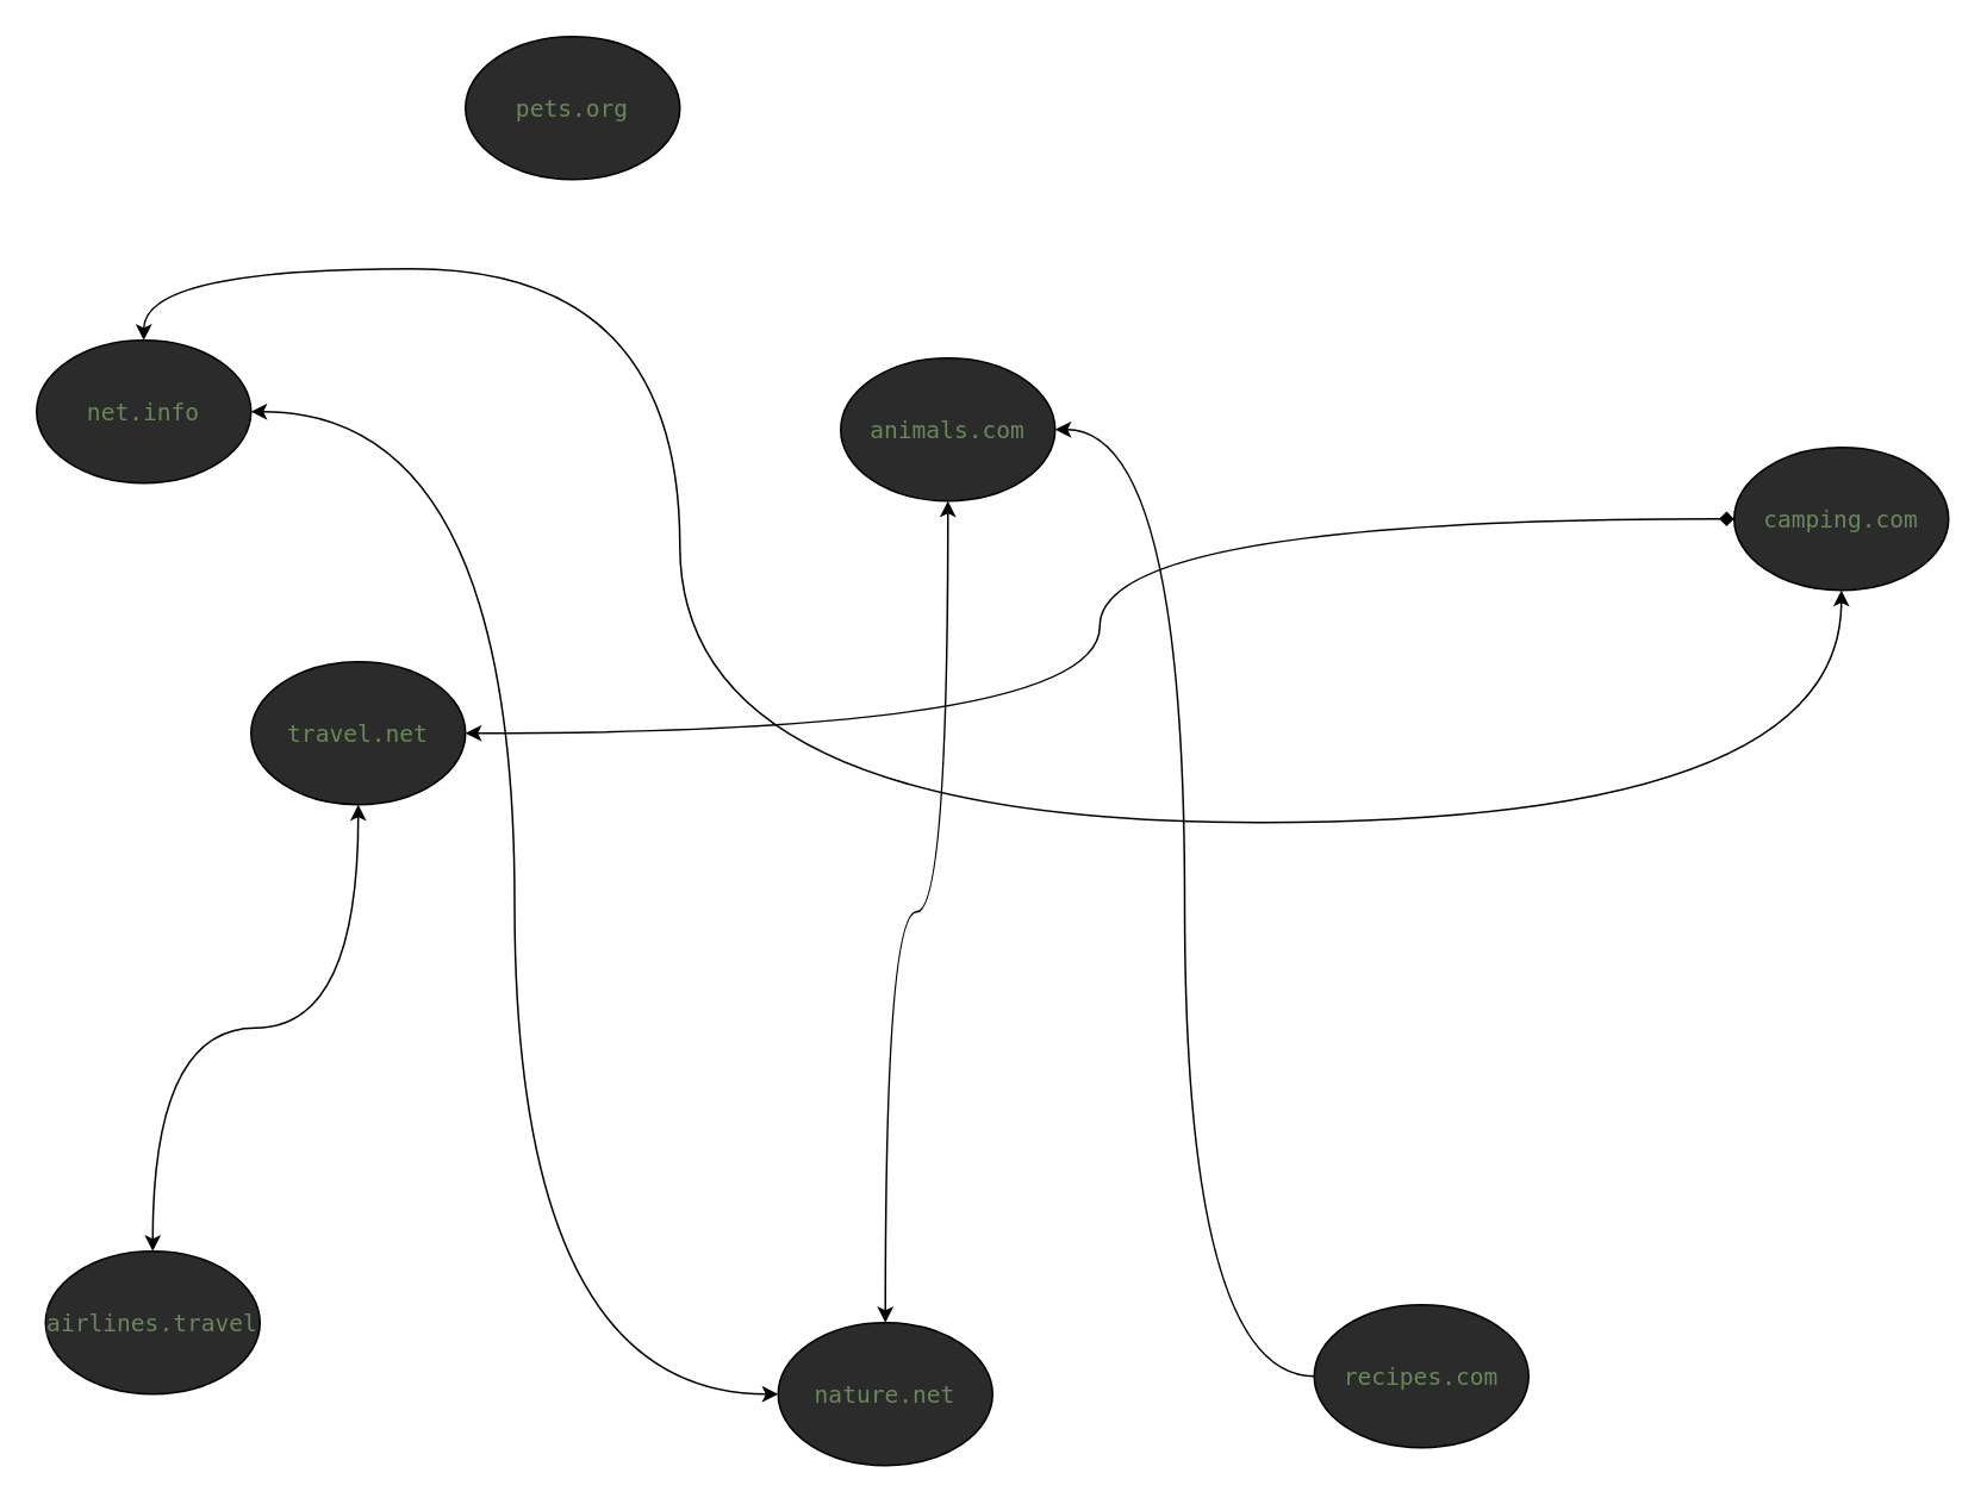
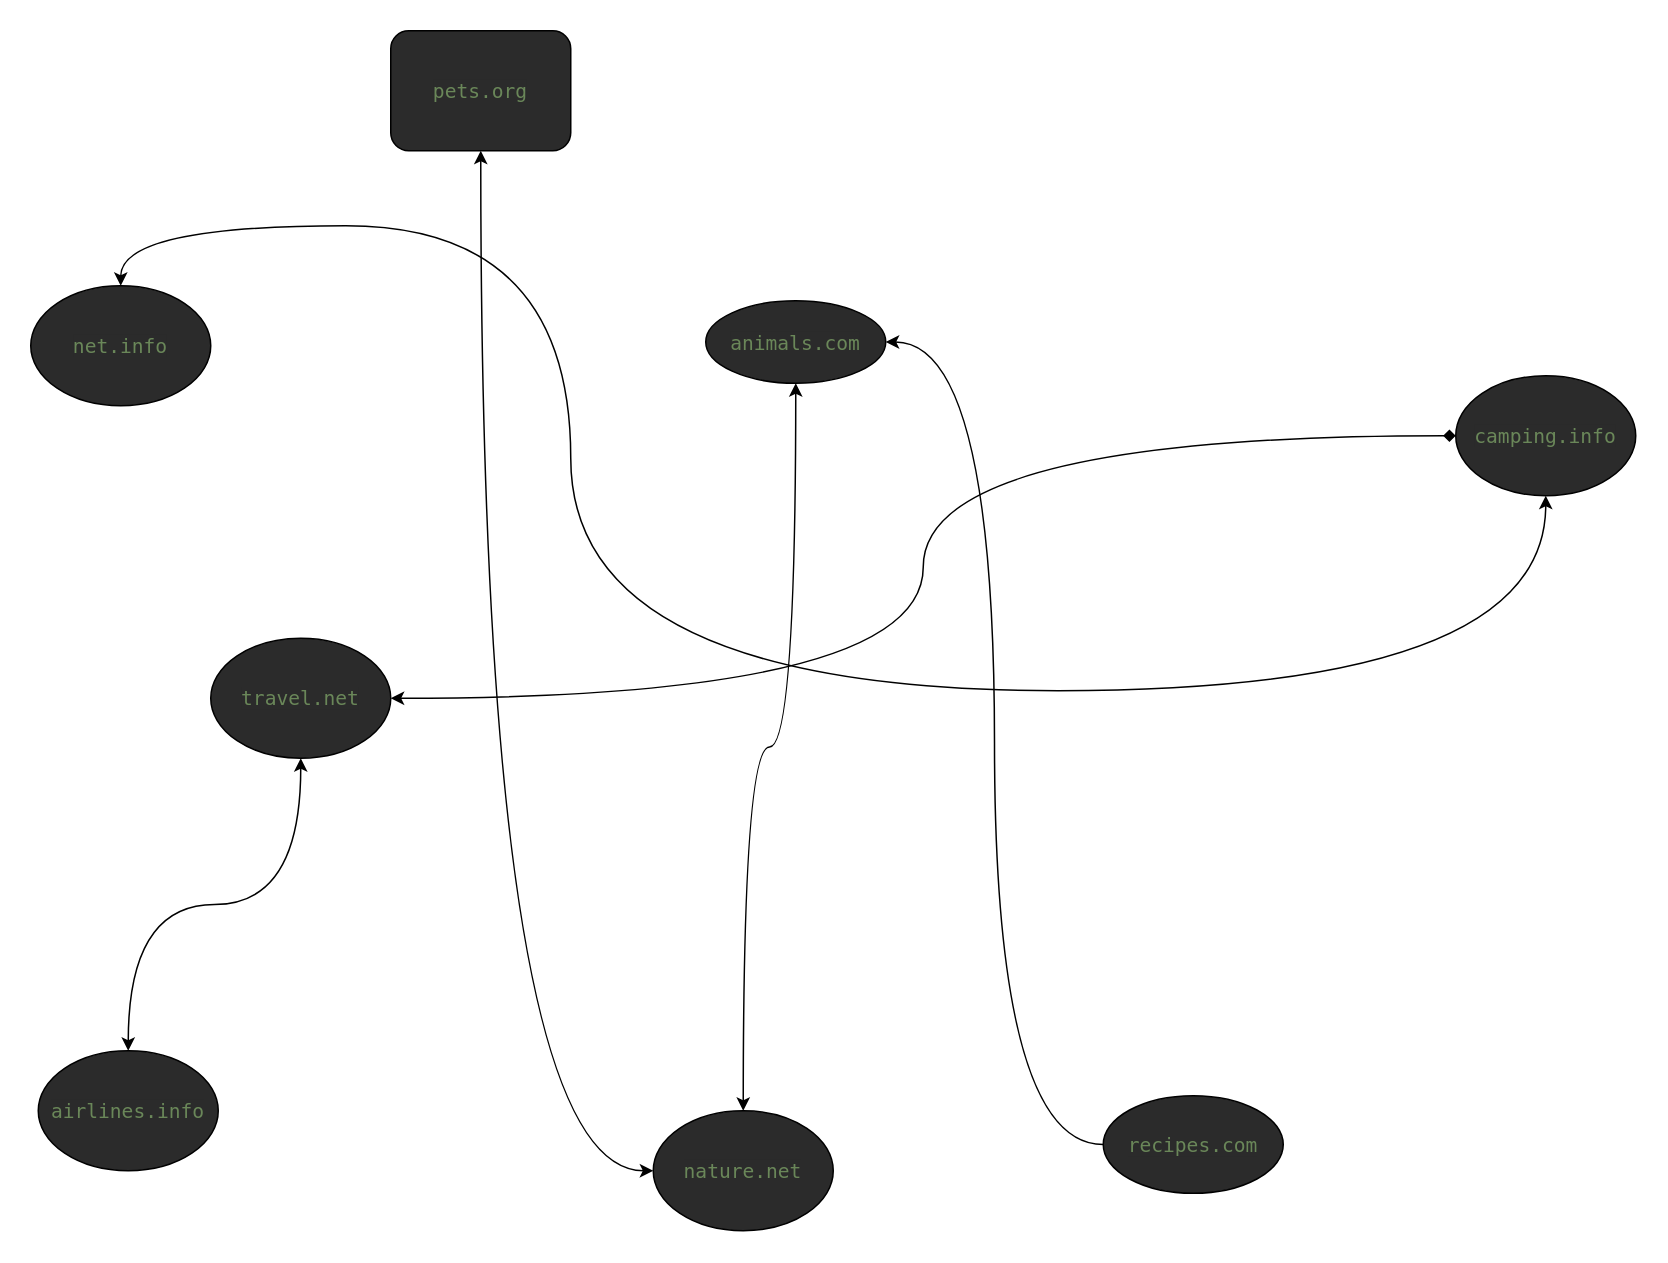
  <mxCell id="0" />
  <mxCell id="1" parent="0" />
  <mxCell id="2" style="edgeStyle=orthogonalEdgeStyle;orthogonalLoop=1;jettySize=auto;html=1;exitX=0.5;exitY=1;exitDx=0;exitDy=0;startArrow=classic;startFill=1;curved=1;" parent="1" source="3" target="15" edge="1"><mxGeometry relative="1" as="geometry"><mxPoint x="475" y="500" as="targetPoint" /></mxGeometry></mxCell>
- <mxCell id="3" value="&lt;pre style=&quot;background-color:#2b2b2b;color:#a9b7c6;font-family:'JetBrains Mono',monospace;font-size:9.8pt;&quot;&gt;&lt;span style=&quot;color:#6a8759;&quot;&gt;animals.com&lt;/span&gt;&lt;/pre&gt;" style="ellipse;whiteSpace=wrap;html=1;fillColor=#2B2B2B;" parent="1" vertex="1"><mxGeometry x="470" y="200" width="120" height="80" as="geometry" /></mxCell>
- <mxCell id="4" value="&lt;pre style=&quot;background-color:#2b2b2b;color:#a9b7c6;font-family:'JetBrains Mono',monospace;font-size:9.8pt;&quot;&gt;&lt;span style=&quot;color:#6a8759;&quot;&gt;pets.org&lt;/span&gt;&lt;/pre&gt;" style="ellipse;whiteSpace=wrap;html=1;fillColor=#2B2B2B;" parent="1" vertex="1"><mxGeometry x="260" y="20" width="120" height="80" as="geometry" /></mxCell>
+ <mxCell id="3" value="&lt;pre style=&quot;background-color:#2b2b2b;color:#a9b7c6;font-family:'JetBrains Mono',monospace;font-size:9.8pt;&quot;&gt;&lt;span style=&quot;color:#6a8759;&quot;&gt;animals.com&lt;/span&gt;&lt;/pre&gt;" style="ellipse;whiteSpace=wrap;html=1;fillColor=#2B2B2B;" parent="1" vertex="1"><mxGeometry x="470" y="200" width="120" height="55" as="geometry" /></mxCell>
+ <mxCell id="4" value="&lt;pre style=&quot;background-color:#2b2b2b;color:#a9b7c6;font-family:'JetBrains Mono',monospace;font-size:9.8pt;&quot;&gt;&lt;span style=&quot;color:#6a8759;&quot;&gt;pets.org&lt;/span&gt;&lt;/pre&gt;" style="whiteSpace=wrap;html=1;fillColor=#2B2B2B;rounded=1;" parent="1" vertex="1"><mxGeometry x="260" y="20" width="120" height="80" as="geometry" /></mxCell>
  <mxCell id="5" style="edgeStyle=orthogonalEdgeStyle;orthogonalLoop=1;jettySize=auto;html=1;entryX=0.5;entryY=1;entryDx=0;entryDy=0;startArrow=classic;startFill=1;endArrow=classic;endFill=1;curved=1;exitX=0.5;exitY=0;exitDx=0;exitDy=0;" edge="1" parent="1" source="6" target="7"><mxGeometry relative="1" as="geometry"><Array as="points"><mxPoint x="80" y="150" /><mxPoint x="380" y="150" /><mxPoint x="380" y="460" /><mxPoint x="1030" y="460" /></Array></mxGeometry></mxCell>
  <mxCell id="6" value="&lt;pre style=&quot;background-color:#2b2b2b;color:#a9b7c6;font-family:'JetBrains Mono',monospace;font-size:9.8pt;&quot;&gt;&lt;span style=&quot;color:#6a8759;&quot;&gt;net.info&lt;/span&gt;&lt;/pre&gt;" style="ellipse;whiteSpace=wrap;html=1;fillColor=#2B2B2B;" parent="1" vertex="1"><mxGeometry x="20" y="190" width="120" height="80" as="geometry" /></mxCell>
- <mxCell id="7" value="&lt;pre style=&quot;background-color:#2b2b2b;color:#a9b7c6;font-family:'JetBrains Mono',monospace;font-size:9.8pt;&quot;&gt;&lt;span style=&quot;color:#6a8759;&quot;&gt;camping.com&lt;/span&gt;&lt;/pre&gt;" style="ellipse;whiteSpace=wrap;html=1;fillColor=#2B2B2B;" parent="1" vertex="1"><mxGeometry x="970" y="250" width="120" height="80" as="geometry" /></mxCell>
+ <mxCell id="7" value="&lt;pre style=&quot;background-color:#2b2b2b;color:#a9b7c6;font-family:'JetBrains Mono',monospace;font-size:9.8pt;&quot;&gt;&lt;span style=&quot;color:#6a8759;&quot;&gt;camping.info&lt;/span&gt;&lt;/pre&gt;" style="ellipse;whiteSpace=wrap;html=1;fillColor=#2B2B2B;" parent="1" vertex="1"><mxGeometry x="970" y="250" width="120" height="80" as="geometry" /></mxCell>
  <mxCell id="8" style="edgeStyle=orthogonalEdgeStyle;orthogonalLoop=1;jettySize=auto;html=1;entryX=0;entryY=0.5;entryDx=0;entryDy=0;startArrow=classic;startFill=1;curved=1;endArrow=diamond;" parent="1" source="10" target="7" edge="1"><mxGeometry relative="1" as="geometry" /></mxCell>
  <mxCell id="9" style="edgeStyle=orthogonalEdgeStyle;orthogonalLoop=1;jettySize=auto;html=1;exitX=0.5;exitY=1;exitDx=0;exitDy=0;entryX=0.5;entryY=0;entryDx=0;entryDy=0;endArrow=classic;endFill=1;strokeColor=default;curved=1;startArrow=classic;startFill=1;" parent="1" source="10" target="11" edge="1"><mxGeometry relative="1" as="geometry" /></mxCell>
- <mxCell id="10" value="&lt;pre style=&quot;background-color:#2b2b2b;color:#a9b7c6;font-family:'JetBrains Mono',monospace;font-size:9.8pt;&quot;&gt;&lt;span style=&quot;color:#6a8759;&quot;&gt;travel.net&lt;/span&gt;&lt;/pre&gt;" style="ellipse;whiteSpace=wrap;html=1;fillColor=#2B2B2B;" parent="1" vertex="1"><mxGeometry x="140" y="370" width="120" height="80" as="geometry" /></mxCell>
- <mxCell id="11" value="&lt;pre style=&quot;background-color:#2b2b2b;color:#a9b7c6;font-family:'JetBrains Mono',monospace;font-size:9.8pt;&quot;&gt;&lt;span style=&quot;color:#6a8759;&quot;&gt;airlines.travel&lt;/span&gt;&lt;/pre&gt;" style="ellipse;whiteSpace=wrap;html=1;fillColor=#2b2b2b;" parent="1" vertex="1"><mxGeometry x="25" y="700" width="120" height="80" as="geometry" /></mxCell>
+ <mxCell id="10" value="&lt;pre style=&quot;background-color:#2b2b2b;color:#a9b7c6;font-family:'JetBrains Mono',monospace;font-size:9.8pt;&quot;&gt;&lt;span style=&quot;color:#6a8759;&quot;&gt;travel.net&lt;/span&gt;&lt;/pre&gt;" style="ellipse;whiteSpace=wrap;html=1;fillColor=#2B2B2B;" parent="1" vertex="1"><mxGeometry x="140" y="425" width="120" height="80" as="geometry" /></mxCell>
+ <mxCell id="11" value="&lt;pre style=&quot;background-color:#2b2b2b;color:#a9b7c6;font-family:'JetBrains Mono',monospace;font-size:9.8pt;&quot;&gt;&lt;span style=&quot;color:#6a8759;&quot;&gt;airlines.info&lt;/span&gt;&lt;/pre&gt;" style="ellipse;whiteSpace=wrap;html=1;fillColor=#2b2b2b;" parent="1" vertex="1"><mxGeometry x="25" y="700" width="120" height="80" as="geometry" /></mxCell>
  <mxCell id="12" style="edgeStyle=orthogonalEdgeStyle;curved=1;orthogonalLoop=1;jettySize=auto;html=1;entryX=1;entryY=0.5;entryDx=0;entryDy=0;strokeColor=default;startArrow=none;startFill=0;endArrow=classic;endFill=1;" parent="1" source="13" target="3" edge="1"><mxGeometry relative="1" as="geometry" /></mxCell>
- <mxCell id="13" value="&lt;pre style=&quot;background-color:#2b2b2b;color:#a9b7c6;font-family:'JetBrains Mono',monospace;font-size:9.8pt;&quot;&gt;&lt;span style=&quot;color:#6a8759;&quot;&gt;recipes.com&lt;/span&gt;&lt;/pre&gt;" style="ellipse;whiteSpace=wrap;html=1;fillColor=#2B2B2B;" parent="1" vertex="1"><mxGeometry x="735" y="730" width="120" height="80" as="geometry" /></mxCell>
- <mxCell id="14" style="edgeStyle=orthogonalEdgeStyle;orthogonalLoop=1;jettySize=auto;html=1;entryX=1;entryY=0.5;entryDx=0;entryDy=0;startArrow=classic;startFill=1;curved=1;" parent="1" source="15" target="6" edge="1"><mxGeometry relative="1" as="geometry" /></mxCell>
+ <mxCell id="13" value="&lt;pre style=&quot;background-color:#2b2b2b;color:#a9b7c6;font-family:'JetBrains Mono',monospace;font-size:9.8pt;&quot;&gt;&lt;span style=&quot;color:#6a8759;&quot;&gt;recipes.com&lt;/span&gt;&lt;/pre&gt;" style="ellipse;whiteSpace=wrap;html=1;fillColor=#2B2B2B;" parent="1" vertex="1"><mxGeometry x="735" y="730" width="120" height="65" as="geometry" /></mxCell>
+ <mxCell id="14" style="edgeStyle=orthogonalEdgeStyle;orthogonalLoop=1;jettySize=auto;html=1;startArrow=classic;startFill=1;curved=1;" parent="1" source="15" target="4" edge="1"><mxGeometry relative="1" as="geometry" /></mxCell>
  <mxCell id="15" value="&lt;pre style=&quot;background-color:#2b2b2b;color:#a9b7c6;font-family:'JetBrains Mono',monospace;font-size:9.8pt;&quot;&gt;&lt;span style=&quot;color:#6a8759;&quot;&gt;nature.net&lt;/span&gt;&lt;/pre&gt;" style="ellipse;whiteSpace=wrap;html=1;fillColor=#2B2B2B;" parent="1" vertex="1"><mxGeometry x="435" y="740" width="120" height="80" as="geometry" /></mxCell>
